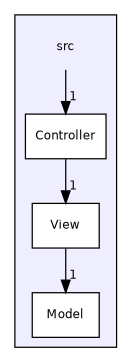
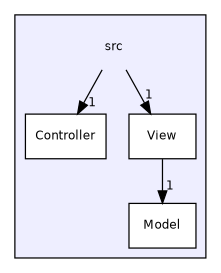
  digraph {
    compound=true
    node [fontname=Helvetica fontsize=10 shape=box color=black fillcolor=white style=filled]
    edge [headlabel=1 labeldistance=1.5 labelfontname=Helvetica labelfontsize=10]
    n1 [label=src shape=plaintext color="" fillcolor="" style=""]
    n2 [label=Controller]
    n3 [label=Model]
    n4 [label=View]
    subgraph cluster_1 {
      bgcolor="#eeeeff"
      pencolor=black
      n1
      n2
      n3
      n4
    }
    n1 -> n2
-   n2 -> n4
+   n1 -> n4
    n4 -> n3
  }
